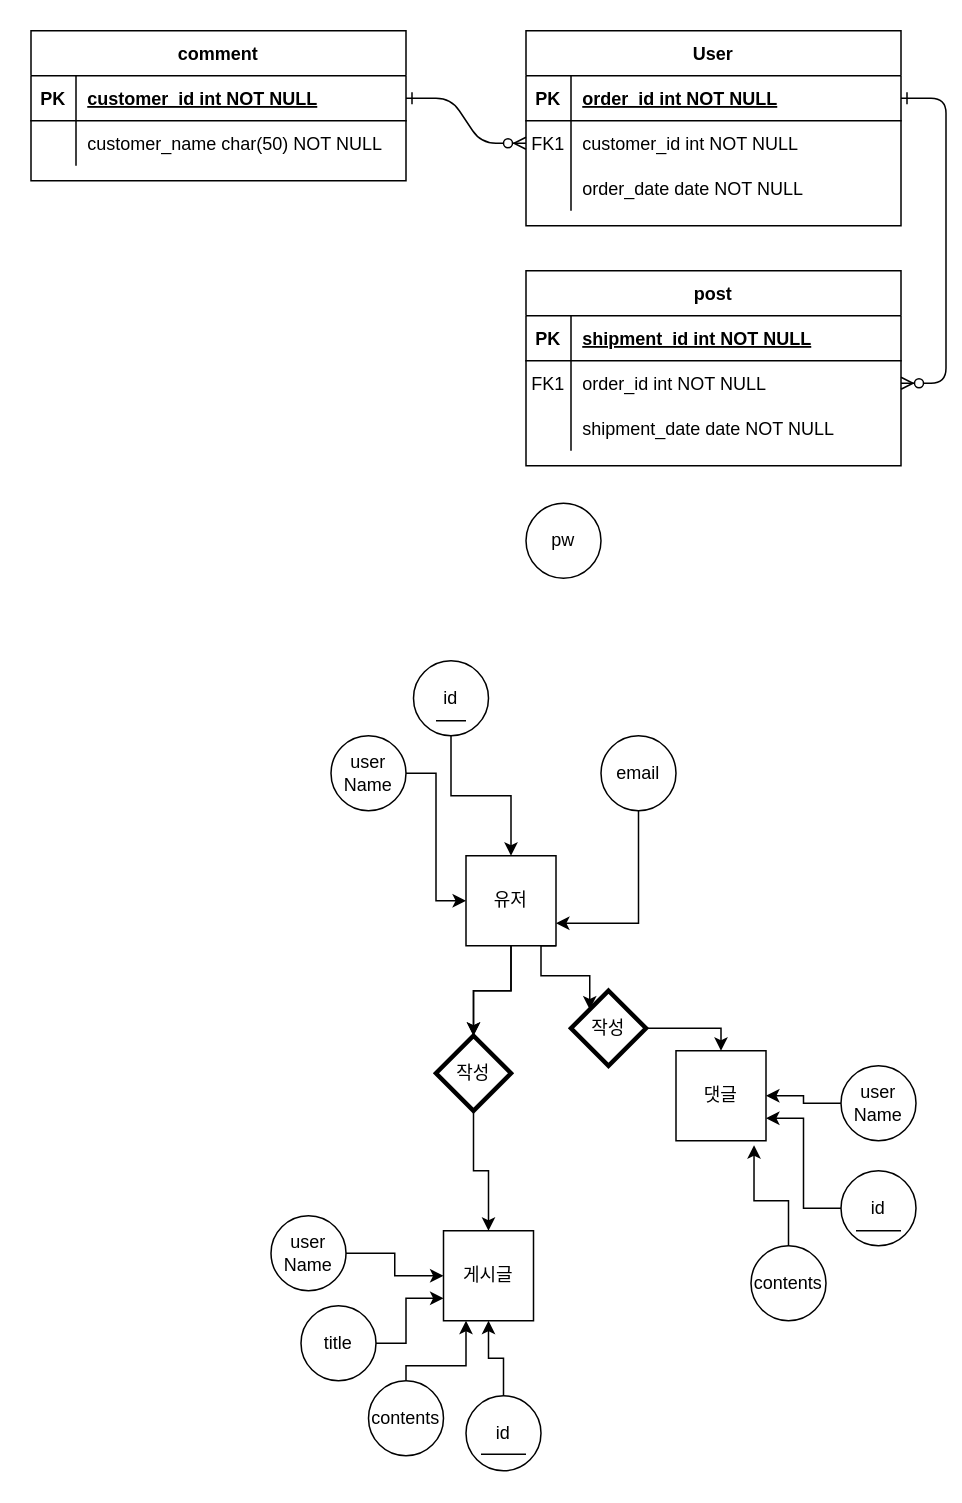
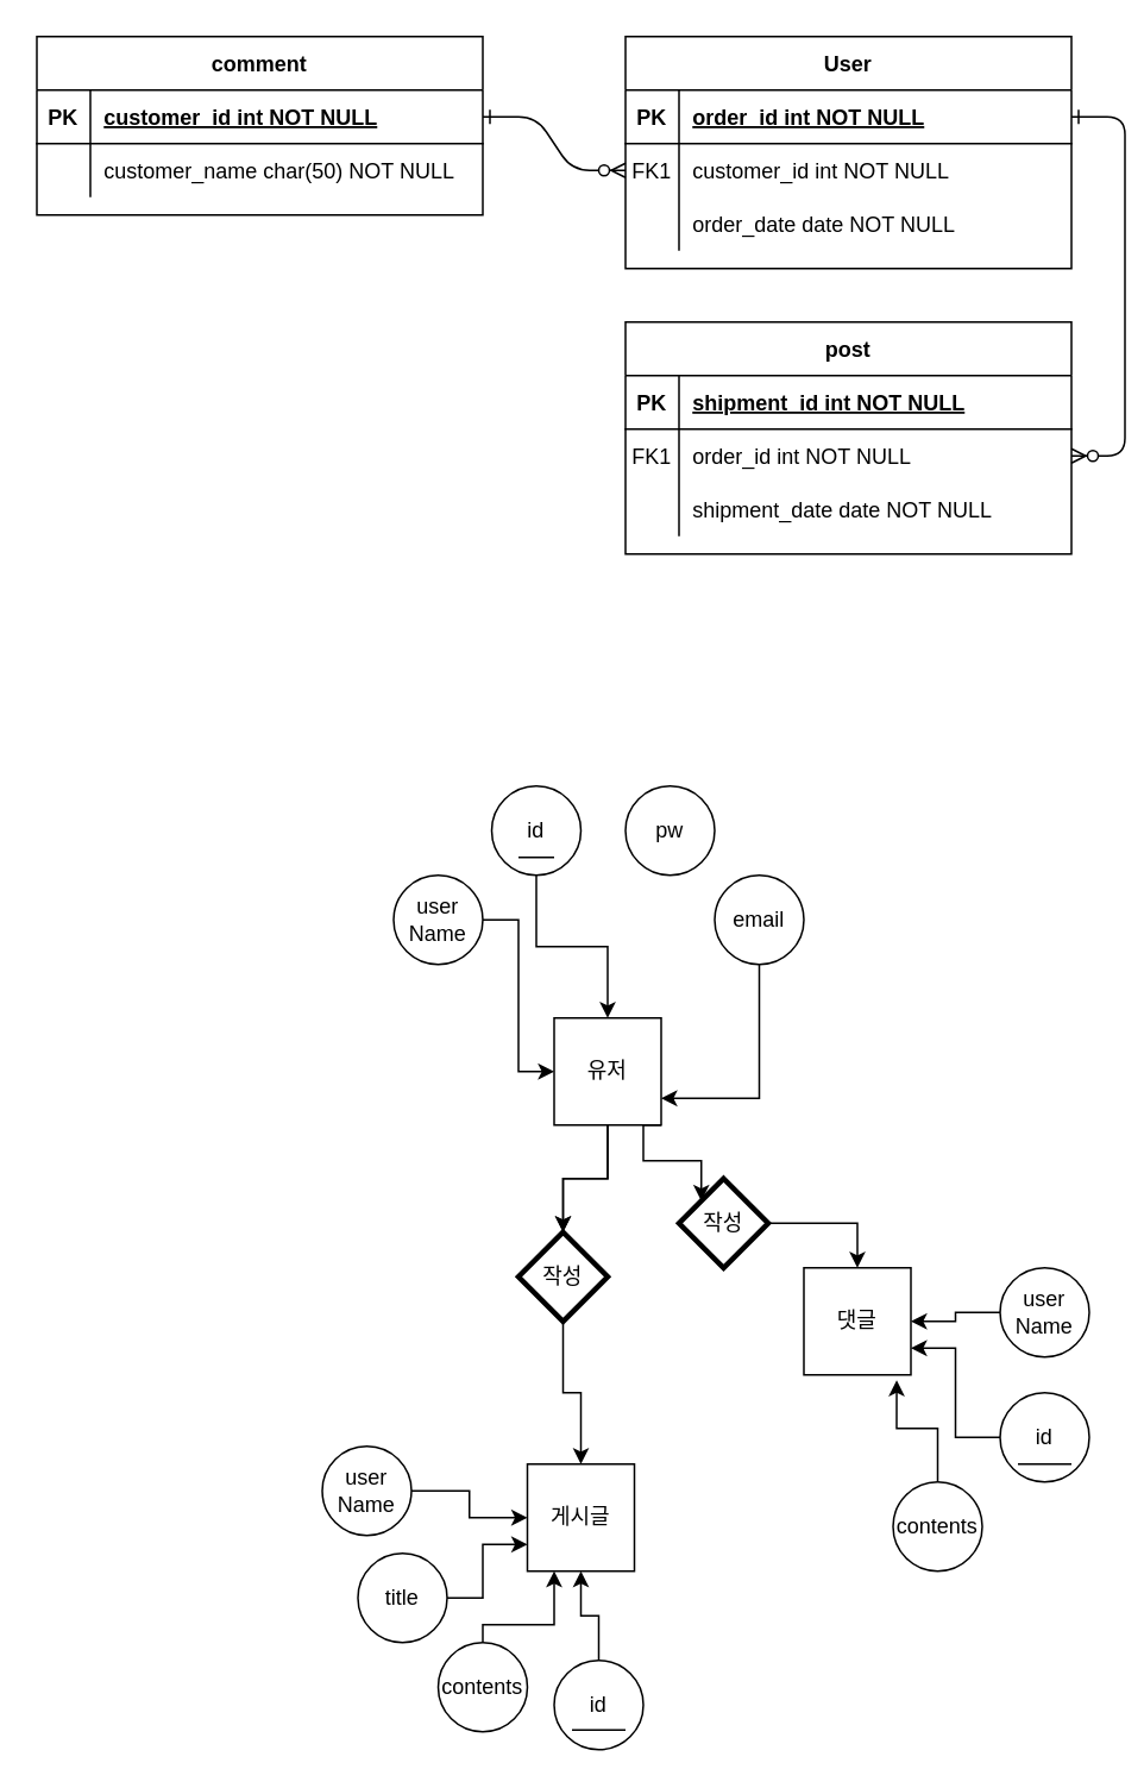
  <mxCell id="0" />
  <mxCell id="1" parent="0" />
  <mxCell id="2" value="" style="edgeStyle=entityRelationEdgeStyle;endArrow=ERzeroToMany;startArrow=ERone;endFill=1;startFill=0;" parent="1" source="25" target="8" edge="1"><mxGeometry width="100" height="100" relative="1" as="geometry"><mxPoint x="240" y="620" as="sourcePoint" /><mxPoint x="340" y="520" as="targetPoint" /></mxGeometry></mxCell>
  <mxCell id="3" value="" style="edgeStyle=entityRelationEdgeStyle;endArrow=ERzeroToMany;startArrow=ERone;endFill=1;startFill=0;" parent="1" source="5" target="18" edge="1"><mxGeometry width="100" height="100" relative="1" as="geometry"><mxPoint x="300" y="80" as="sourcePoint" /><mxPoint x="360" y="105" as="targetPoint" /></mxGeometry></mxCell>
  <mxCell id="4" value="User" style="shape=table;startSize=30;container=1;collapsible=1;childLayout=tableLayout;fixedRows=1;rowLines=0;fontStyle=1;align=center;resizeLast=1;" parent="1" vertex="1"><mxGeometry x="350" y="20" width="250" height="130" as="geometry" /></mxCell>
  <mxCell id="5" value="" style="shape=partialRectangle;collapsible=0;dropTarget=0;pointerEvents=0;fillColor=none;points=[[0,0.5],[1,0.5]];portConstraint=eastwest;top=0;left=0;right=0;bottom=1;" parent="4" vertex="1"><mxGeometry y="30" width="250" height="30" as="geometry" /></mxCell>
  <mxCell id="6" value="PK" style="shape=partialRectangle;overflow=hidden;connectable=0;fillColor=none;top=0;left=0;bottom=0;right=0;fontStyle=1;" parent="5" vertex="1"><mxGeometry width="30" height="30" as="geometry"><mxRectangle width="30" height="30" as="alternateBounds" /></mxGeometry></mxCell>
  <mxCell id="7" value="order_id int NOT NULL " style="shape=partialRectangle;overflow=hidden;connectable=0;fillColor=none;top=0;left=0;bottom=0;right=0;align=left;spacingLeft=6;fontStyle=5;" parent="5" vertex="1"><mxGeometry x="30" width="220" height="30" as="geometry"><mxRectangle width="220" height="30" as="alternateBounds" /></mxGeometry></mxCell>
  <mxCell id="8" value="" style="shape=partialRectangle;collapsible=0;dropTarget=0;pointerEvents=0;fillColor=none;points=[[0,0.5],[1,0.5]];portConstraint=eastwest;top=0;left=0;right=0;bottom=0;" parent="4" vertex="1"><mxGeometry y="60" width="250" height="30" as="geometry" /></mxCell>
  <mxCell id="9" value="FK1" style="shape=partialRectangle;overflow=hidden;connectable=0;fillColor=none;top=0;left=0;bottom=0;right=0;" parent="8" vertex="1"><mxGeometry width="30" height="30" as="geometry"><mxRectangle width="30" height="30" as="alternateBounds" /></mxGeometry></mxCell>
  <mxCell id="10" value="customer_id int NOT NULL" style="shape=partialRectangle;overflow=hidden;connectable=0;fillColor=none;top=0;left=0;bottom=0;right=0;align=left;spacingLeft=6;" parent="8" vertex="1"><mxGeometry x="30" width="220" height="30" as="geometry"><mxRectangle width="220" height="30" as="alternateBounds" /></mxGeometry></mxCell>
  <mxCell id="11" value="" style="shape=partialRectangle;collapsible=0;dropTarget=0;pointerEvents=0;fillColor=none;points=[[0,0.5],[1,0.5]];portConstraint=eastwest;top=0;left=0;right=0;bottom=0;" parent="4" vertex="1"><mxGeometry y="90" width="250" height="30" as="geometry" /></mxCell>
  <mxCell id="12" value="" style="shape=partialRectangle;overflow=hidden;connectable=0;fillColor=none;top=0;left=0;bottom=0;right=0;" parent="11" vertex="1"><mxGeometry width="30" height="30" as="geometry"><mxRectangle width="30" height="30" as="alternateBounds" /></mxGeometry></mxCell>
  <mxCell id="13" value="order_date date NOT NULL" style="shape=partialRectangle;overflow=hidden;connectable=0;fillColor=none;top=0;left=0;bottom=0;right=0;align=left;spacingLeft=6;" parent="11" vertex="1"><mxGeometry x="30" width="220" height="30" as="geometry"><mxRectangle width="220" height="30" as="alternateBounds" /></mxGeometry></mxCell>
  <mxCell id="14" value="post" style="shape=table;startSize=30;container=1;collapsible=1;childLayout=tableLayout;fixedRows=1;rowLines=0;fontStyle=1;align=center;resizeLast=1;" parent="1" vertex="1"><mxGeometry x="350" y="180" width="250" height="130" as="geometry" /></mxCell>
  <mxCell id="15" value="" style="shape=partialRectangle;collapsible=0;dropTarget=0;pointerEvents=0;fillColor=none;points=[[0,0.5],[1,0.5]];portConstraint=eastwest;top=0;left=0;right=0;bottom=1;" parent="14" vertex="1"><mxGeometry y="30" width="250" height="30" as="geometry" /></mxCell>
  <mxCell id="16" value="PK" style="shape=partialRectangle;overflow=hidden;connectable=0;fillColor=none;top=0;left=0;bottom=0;right=0;fontStyle=1;" parent="15" vertex="1"><mxGeometry width="30" height="30" as="geometry"><mxRectangle width="30" height="30" as="alternateBounds" /></mxGeometry></mxCell>
  <mxCell id="17" value="shipment_id int NOT NULL " style="shape=partialRectangle;overflow=hidden;connectable=0;fillColor=none;top=0;left=0;bottom=0;right=0;align=left;spacingLeft=6;fontStyle=5;" parent="15" vertex="1"><mxGeometry x="30" width="220" height="30" as="geometry"><mxRectangle width="220" height="30" as="alternateBounds" /></mxGeometry></mxCell>
  <mxCell id="18" value="" style="shape=partialRectangle;collapsible=0;dropTarget=0;pointerEvents=0;fillColor=none;points=[[0,0.5],[1,0.5]];portConstraint=eastwest;top=0;left=0;right=0;bottom=0;" parent="14" vertex="1"><mxGeometry y="60" width="250" height="30" as="geometry" /></mxCell>
  <mxCell id="19" value="FK1" style="shape=partialRectangle;overflow=hidden;connectable=0;fillColor=none;top=0;left=0;bottom=0;right=0;" parent="18" vertex="1"><mxGeometry width="30" height="30" as="geometry"><mxRectangle width="30" height="30" as="alternateBounds" /></mxGeometry></mxCell>
  <mxCell id="20" value="order_id int NOT NULL" style="shape=partialRectangle;overflow=hidden;connectable=0;fillColor=none;top=0;left=0;bottom=0;right=0;align=left;spacingLeft=6;" parent="18" vertex="1"><mxGeometry x="30" width="220" height="30" as="geometry"><mxRectangle width="220" height="30" as="alternateBounds" /></mxGeometry></mxCell>
  <mxCell id="21" value="" style="shape=partialRectangle;collapsible=0;dropTarget=0;pointerEvents=0;fillColor=none;points=[[0,0.5],[1,0.5]];portConstraint=eastwest;top=0;left=0;right=0;bottom=0;" parent="14" vertex="1"><mxGeometry y="90" width="250" height="30" as="geometry" /></mxCell>
  <mxCell id="22" value="" style="shape=partialRectangle;overflow=hidden;connectable=0;fillColor=none;top=0;left=0;bottom=0;right=0;" parent="21" vertex="1"><mxGeometry width="30" height="30" as="geometry"><mxRectangle width="30" height="30" as="alternateBounds" /></mxGeometry></mxCell>
  <mxCell id="23" value="shipment_date date NOT NULL" style="shape=partialRectangle;overflow=hidden;connectable=0;fillColor=none;top=0;left=0;bottom=0;right=0;align=left;spacingLeft=6;" parent="21" vertex="1"><mxGeometry x="30" width="220" height="30" as="geometry"><mxRectangle width="220" height="30" as="alternateBounds" /></mxGeometry></mxCell>
  <mxCell id="24" value="comment" style="shape=table;startSize=30;container=1;collapsible=1;childLayout=tableLayout;fixedRows=1;rowLines=0;fontStyle=1;align=center;resizeLast=1;" parent="1" vertex="1"><mxGeometry x="20" y="20" width="250" height="100" as="geometry" /></mxCell>
  <mxCell id="25" value="" style="shape=partialRectangle;collapsible=0;dropTarget=0;pointerEvents=0;fillColor=none;points=[[0,0.5],[1,0.5]];portConstraint=eastwest;top=0;left=0;right=0;bottom=1;" parent="24" vertex="1"><mxGeometry y="30" width="250" height="30" as="geometry" /></mxCell>
  <mxCell id="26" value="PK" style="shape=partialRectangle;overflow=hidden;connectable=0;fillColor=none;top=0;left=0;bottom=0;right=0;fontStyle=1;" parent="25" vertex="1"><mxGeometry width="30" height="30" as="geometry"><mxRectangle width="30" height="30" as="alternateBounds" /></mxGeometry></mxCell>
  <mxCell id="27" value="customer_id int NOT NULL " style="shape=partialRectangle;overflow=hidden;connectable=0;fillColor=none;top=0;left=0;bottom=0;right=0;align=left;spacingLeft=6;fontStyle=5;" parent="25" vertex="1"><mxGeometry x="30" width="220" height="30" as="geometry"><mxRectangle width="220" height="30" as="alternateBounds" /></mxGeometry></mxCell>
  <mxCell id="28" value="" style="shape=partialRectangle;collapsible=0;dropTarget=0;pointerEvents=0;fillColor=none;points=[[0,0.5],[1,0.5]];portConstraint=eastwest;top=0;left=0;right=0;bottom=0;" parent="24" vertex="1"><mxGeometry y="60" width="250" height="30" as="geometry" /></mxCell>
  <mxCell id="29" value="" style="shape=partialRectangle;overflow=hidden;connectable=0;fillColor=none;top=0;left=0;bottom=0;right=0;" parent="28" vertex="1"><mxGeometry width="30" height="30" as="geometry"><mxRectangle width="30" height="30" as="alternateBounds" /></mxGeometry></mxCell>
  <mxCell id="30" value="customer_name char(50) NOT NULL" style="shape=partialRectangle;overflow=hidden;connectable=0;fillColor=none;top=0;left=0;bottom=0;right=0;align=left;spacingLeft=6;" parent="28" vertex="1"><mxGeometry x="30" width="220" height="30" as="geometry"><mxRectangle width="220" height="30" as="alternateBounds" /></mxGeometry></mxCell>
  <mxCell id="31" style="edgeStyle=orthogonalEdgeStyle;rounded=0;orthogonalLoop=1;jettySize=auto;html=1;" parent="1" source="34" target="46" edge="1"><mxGeometry relative="1" as="geometry"><mxPoint x="330" y="700" as="targetPoint" /></mxGeometry></mxCell>
  <mxCell id="32" value="" style="edgeStyle=orthogonalEdgeStyle;rounded=0;orthogonalLoop=1;jettySize=auto;html=1;" parent="1" source="34" target="46" edge="1"><mxGeometry relative="1" as="geometry" /></mxCell>
  <mxCell id="33" style="edgeStyle=orthogonalEdgeStyle;rounded=0;orthogonalLoop=1;jettySize=auto;html=1;exitX=1;exitY=1;exitDx=0;exitDy=0;entryX=0;entryY=0;entryDx=0;entryDy=0;" parent="1" source="34" target="48" edge="1"><mxGeometry relative="1" as="geometry"><mxPoint x="390" y="650" as="targetPoint" /><Array as="points"><mxPoint x="360" y="630" /><mxPoint x="360" y="650" /><mxPoint x="393" y="650" /></Array></mxGeometry></mxCell>
  <mxCell id="34" value="유저" style="whiteSpace=wrap;html=1;aspect=fixed;" parent="1" vertex="1"><mxGeometry x="310" y="570" width="60" height="60" as="geometry" /></mxCell>
  <mxCell id="35" value="게시글" style="whiteSpace=wrap;html=1;aspect=fixed;" parent="1" vertex="1"><mxGeometry x="295" y="820" width="60" height="60" as="geometry" /></mxCell>
  <mxCell id="36" style="edgeStyle=orthogonalEdgeStyle;rounded=0;orthogonalLoop=1;jettySize=auto;html=1;entryX=0;entryY=0.5;entryDx=0;entryDy=0;" parent="1" source="37" target="34" edge="1"><mxGeometry relative="1" as="geometry" /></mxCell>
  <mxCell id="37" value="user&lt;br&gt;Name" style="ellipse;whiteSpace=wrap;html=1;aspect=fixed;" parent="1" vertex="1"><mxGeometry x="220" y="490" width="50" height="50" as="geometry" /></mxCell>
- <mxCell id="38" value="pw" style="ellipse;whiteSpace=wrap;html=1;aspect=fixed;" parent="1" vertex="1"><mxGeometry x="350" y="335" width="50" height="50" as="geometry" /></mxCell>
+ <mxCell id="38" value="pw" style="ellipse;whiteSpace=wrap;html=1;aspect=fixed;" parent="1" vertex="1"><mxGeometry x="350" y="440" width="50" height="50" as="geometry" /></mxCell>
  <mxCell id="39" style="edgeStyle=orthogonalEdgeStyle;rounded=0;orthogonalLoop=1;jettySize=auto;html=1;entryX=1;entryY=0.75;entryDx=0;entryDy=0;exitX=0.5;exitY=1;exitDx=0;exitDy=0;" parent="1" source="40" target="34" edge="1"><mxGeometry relative="1" as="geometry"><mxPoint x="480" y="620" as="targetPoint" /><Array as="points"><mxPoint x="425" y="615" /></Array></mxGeometry></mxCell>
  <mxCell id="40" value="email" style="ellipse;whiteSpace=wrap;html=1;aspect=fixed;" parent="1" vertex="1"><mxGeometry x="400" y="490" width="50" height="50" as="geometry" /></mxCell>
- <mxCell id="41" value="댓글" style="whiteSpace=wrap;html=1;aspect=fixed;" parent="1" vertex="1"><mxGeometry x="450" y="700" width="60" height="60" as="geometry" /></mxCell>
+ <mxCell id="41" value="댓글" style="whiteSpace=wrap;html=1;aspect=fixed;" parent="1" vertex="1"><mxGeometry x="450" y="710" width="60" height="60" as="geometry" /></mxCell>
  <mxCell id="42" style="edgeStyle=orthogonalEdgeStyle;rounded=0;orthogonalLoop=1;jettySize=auto;html=1;" parent="1" source="43" target="34" edge="1"><mxGeometry relative="1" as="geometry" /></mxCell>
  <mxCell id="43" value="id" style="ellipse;whiteSpace=wrap;html=1;aspect=fixed;strokeColor=default;gradientColor=none;direction=west;" parent="1" vertex="1"><mxGeometry x="275" y="440" width="50" height="50" as="geometry" /></mxCell>
  <mxCell id="44" value="" style="endArrow=none;html=1;rounded=0;" parent="1" edge="1"><mxGeometry width="50" height="50" relative="1" as="geometry"><mxPoint x="290" y="480" as="sourcePoint" /><mxPoint x="310" y="480" as="targetPoint" /></mxGeometry></mxCell>
  <mxCell id="45" value="" style="edgeStyle=orthogonalEdgeStyle;rounded=0;orthogonalLoop=1;jettySize=auto;html=1;" parent="1" source="46" target="35" edge="1"><mxGeometry relative="1" as="geometry" /></mxCell>
  <mxCell id="46" value="작성" style="rhombus;whiteSpace=wrap;html=1;strokeColor=default;strokeWidth=3;gradientColor=none;" parent="1" vertex="1"><mxGeometry x="290" y="690" width="50" height="50" as="geometry" /></mxCell>
  <mxCell id="47" value="" style="edgeStyle=orthogonalEdgeStyle;rounded=0;orthogonalLoop=1;jettySize=auto;html=1;entryX=0.5;entryY=0;entryDx=0;entryDy=0;" parent="1" source="48" target="41" edge="1"><mxGeometry relative="1" as="geometry"><mxPoint x="480" y="700" as="targetPoint" /><Array as="points"><mxPoint x="480" y="685" /></Array></mxGeometry></mxCell>
  <mxCell id="48" value="작성" style="rhombus;whiteSpace=wrap;html=1;strokeColor=default;strokeWidth=3;gradientColor=none;" parent="1" vertex="1"><mxGeometry x="380" y="660" width="50" height="50" as="geometry" /></mxCell>
  <mxCell id="49" value="" style="edgeStyle=orthogonalEdgeStyle;rounded=0;orthogonalLoop=1;jettySize=auto;html=1;" parent="1" source="50" target="41" edge="1"><mxGeometry relative="1" as="geometry" /></mxCell>
  <mxCell id="50" value="user&lt;br&gt;Name" style="ellipse;whiteSpace=wrap;html=1;aspect=fixed;" parent="1" vertex="1"><mxGeometry x="560" y="710" width="50" height="50" as="geometry" /></mxCell>
  <mxCell id="51" value="" style="edgeStyle=orthogonalEdgeStyle;rounded=0;orthogonalLoop=1;jettySize=auto;html=1;" parent="1" source="52" target="35" edge="1"><mxGeometry relative="1" as="geometry" /></mxCell>
  <mxCell id="52" value="user&lt;br&gt;Name" style="ellipse;whiteSpace=wrap;html=1;aspect=fixed;" parent="1" vertex="1"><mxGeometry x="180" y="810" width="50" height="50" as="geometry" /></mxCell>
  <mxCell id="53" style="edgeStyle=orthogonalEdgeStyle;rounded=0;orthogonalLoop=1;jettySize=auto;html=1;entryX=0.867;entryY=1.05;entryDx=0;entryDy=0;entryPerimeter=0;" parent="1" source="54" target="41" edge="1"><mxGeometry relative="1" as="geometry"><Array as="points"><mxPoint x="525" y="800" /><mxPoint x="502" y="800" /></Array></mxGeometry></mxCell>
  <mxCell id="54" value="contents" style="ellipse;whiteSpace=wrap;html=1;aspect=fixed;" parent="1" vertex="1"><mxGeometry x="500" y="830" width="50" height="50" as="geometry" /></mxCell>
  <mxCell id="55" style="edgeStyle=orthogonalEdgeStyle;rounded=0;orthogonalLoop=1;jettySize=auto;html=1;entryX=0.25;entryY=1;entryDx=0;entryDy=0;" parent="1" source="56" target="35" edge="1"><mxGeometry relative="1" as="geometry"><mxPoint x="280" y="900" as="targetPoint" /><Array as="points"><mxPoint x="270" y="910" /><mxPoint x="310" y="910" /></Array></mxGeometry></mxCell>
  <mxCell id="56" value="contents" style="ellipse;whiteSpace=wrap;html=1;aspect=fixed;" parent="1" vertex="1"><mxGeometry x="245" y="920" width="50" height="50" as="geometry" /></mxCell>
  <mxCell id="57" value="" style="edgeStyle=orthogonalEdgeStyle;rounded=0;orthogonalLoop=1;jettySize=auto;html=1;entryX=0;entryY=0.75;entryDx=0;entryDy=0;" parent="1" source="58" target="35" edge="1"><mxGeometry relative="1" as="geometry"><mxPoint x="290" y="880" as="targetPoint" /><Array as="points"><mxPoint x="270" y="895" /><mxPoint x="270" y="865" /></Array></mxGeometry></mxCell>
  <mxCell id="58" value="title" style="ellipse;whiteSpace=wrap;html=1;aspect=fixed;strokeColor=default;gradientColor=none;direction=west;" parent="1" vertex="1"><mxGeometry x="200" y="870" width="50" height="50" as="geometry" /></mxCell>
  <mxCell id="59" style="edgeStyle=orthogonalEdgeStyle;rounded=0;orthogonalLoop=1;jettySize=auto;html=1;entryX=1;entryY=0.75;entryDx=0;entryDy=0;" parent="1" source="60" target="41" edge="1"><mxGeometry relative="1" as="geometry"><mxPoint x="540" y="750" as="targetPoint" /></mxGeometry></mxCell>
  <mxCell id="60" value="id" style="ellipse;whiteSpace=wrap;html=1;aspect=fixed;strokeColor=default;gradientColor=none;direction=west;" parent="1" vertex="1"><mxGeometry x="560" y="780" width="50" height="50" as="geometry" /></mxCell>
  <mxCell id="61" value="" style="edgeStyle=orthogonalEdgeStyle;rounded=0;orthogonalLoop=1;jettySize=auto;html=1;" parent="1" source="62" target="35" edge="1"><mxGeometry relative="1" as="geometry" /></mxCell>
  <mxCell id="62" value="id" style="ellipse;whiteSpace=wrap;html=1;aspect=fixed;strokeColor=default;gradientColor=none;direction=west;" parent="1" vertex="1"><mxGeometry x="310" y="930" width="50" height="50" as="geometry" /></mxCell>
  <mxCell id="63" value="" style="endArrow=none;html=1;rounded=0;" parent="1" edge="1"><mxGeometry width="50" height="50" relative="1" as="geometry"><mxPoint x="570" y="820" as="sourcePoint" /><mxPoint x="600" y="820" as="targetPoint" /><Array as="points"><mxPoint x="600" y="820" /></Array></mxGeometry></mxCell>
  <mxCell id="64" value="" style="endArrow=none;html=1;rounded=0;" parent="1" edge="1"><mxGeometry width="50" height="50" relative="1" as="geometry"><mxPoint x="320" y="969" as="sourcePoint" /><mxPoint x="350" y="969" as="targetPoint" /></mxGeometry></mxCell>
